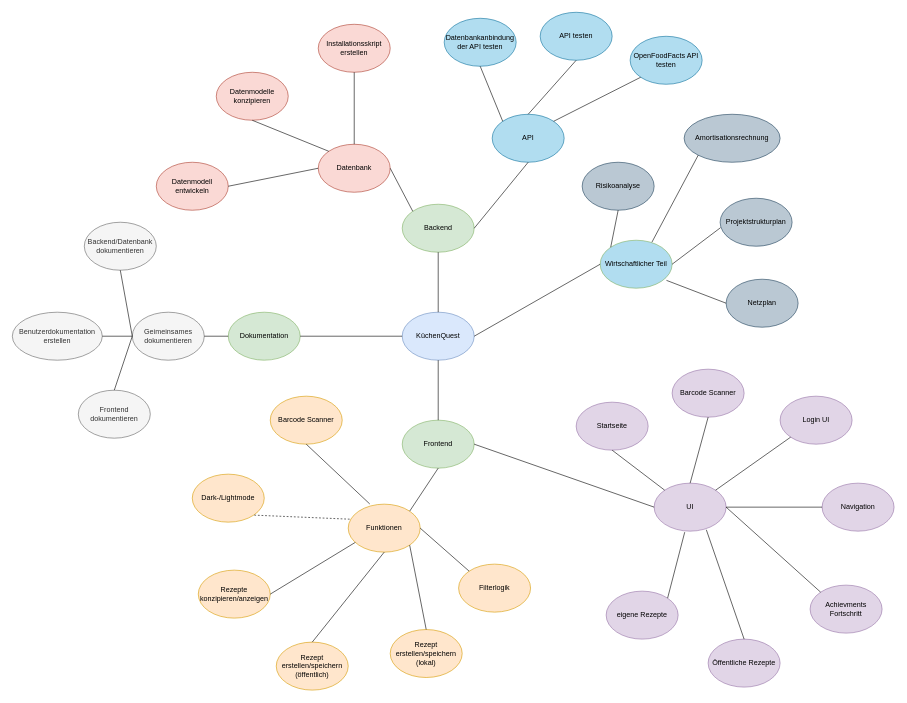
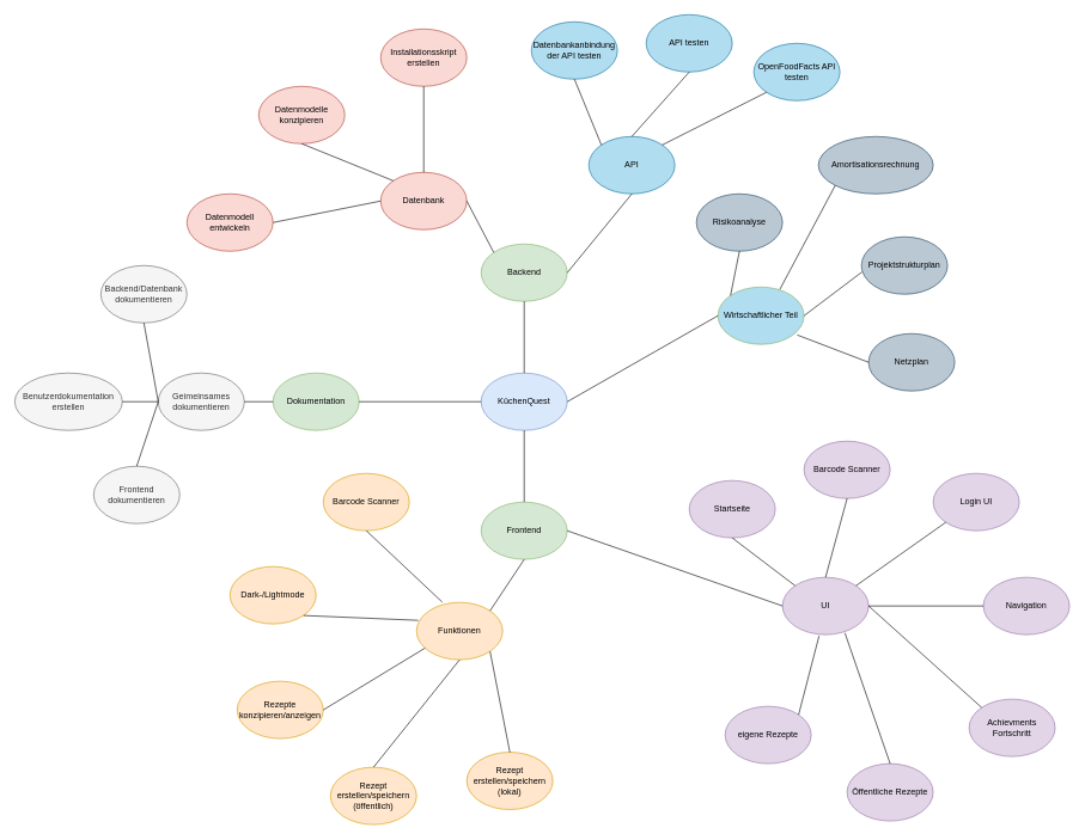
  <mxCell id="0" />
  <mxCell id="1" parent="0" />
  <mxCell id="2" value="KüchenQuest" style="ellipse;whiteSpace=wrap;html=1;fillColor=#dae8fc;strokeColor=#6c8ebf;" vertex="1" parent="1"><mxGeometry x="670" y="520" width="120" height="80" as="geometry" /></mxCell>
  <mxCell id="3" value="Backend" style="ellipse;whiteSpace=wrap;html=1;fillColor=#d5e8d4;strokeColor=#82b366;" vertex="1" parent="1"><mxGeometry x="670" y="340" width="120" height="80" as="geometry" /></mxCell>
  <mxCell id="4" value="Frontend" style="ellipse;whiteSpace=wrap;html=1;fillColor=#d5e8d4;strokeColor=#82b366;" vertex="1" parent="1"><mxGeometry x="670" y="700" width="120" height="80" as="geometry" /></mxCell>
  <mxCell id="5" value="" style="endArrow=none;html=1;rounded=0;entryX=0.5;entryY=1;entryDx=0;entryDy=0;exitX=0.5;exitY=0;exitDx=0;exitDy=0;" edge="1" parent="1" source="2" target="3"><mxGeometry width="50" height="50" relative="1" as="geometry"><mxPoint x="730" y="250" as="sourcePoint" /><mxPoint x="780" y="200" as="targetPoint" /></mxGeometry></mxCell>
  <mxCell id="6" value="" style="endArrow=none;html=1;rounded=0;entryX=0.5;entryY=0;entryDx=0;entryDy=0;exitX=0.5;exitY=1;exitDx=0;exitDy=0;" edge="1" parent="1" source="2" target="4"><mxGeometry width="50" height="50" relative="1" as="geometry"><mxPoint x="730" y="250" as="sourcePoint" /><mxPoint x="780" y="200" as="targetPoint" /></mxGeometry></mxCell>
  <mxCell id="7" value="Datenmodelle&lt;div&gt;konzipieren&lt;/div&gt;" style="ellipse;whiteSpace=wrap;html=1;fillColor=#fad9d5;strokeColor=#ae4132;" vertex="1" parent="1"><mxGeometry x="360" y="120" width="120" height="80" as="geometry" /></mxCell>
  <mxCell id="8" value="Datenmodell&lt;div&gt;entwickeln&lt;/div&gt;" style="ellipse;whiteSpace=wrap;html=1;fillColor=#fad9d5;strokeColor=#ae4132;" vertex="1" parent="1"><mxGeometry x="260" y="270" width="120" height="80" as="geometry" /></mxCell>
  <mxCell id="9" value="Installationsskript&lt;div&gt;erstellen&lt;/div&gt;" style="ellipse;whiteSpace=wrap;html=1;fillColor=#fad9d5;strokeColor=#ae4132;" vertex="1" parent="1"><mxGeometry x="530" y="40" width="120" height="80" as="geometry" /></mxCell>
  <mxCell id="10" value="Datenbankanbindung&lt;div&gt;der API testen&lt;/div&gt;" style="ellipse;whiteSpace=wrap;html=1;fillColor=#b1ddf0;strokeColor=#10739e;" vertex="1" parent="1"><mxGeometry x="740" y="30" width="120" height="80" as="geometry" /></mxCell>
  <mxCell id="11" value="API testen" style="ellipse;whiteSpace=wrap;html=1;fillColor=#b1ddf0;strokeColor=#10739e;" vertex="1" parent="1"><mxGeometry x="900" y="20" width="120" height="80" as="geometry" /></mxCell>
  <mxCell id="12" value="Datenbank" style="ellipse;whiteSpace=wrap;html=1;fillColor=#fad9d5;strokeColor=#ae4132;" vertex="1" parent="1"><mxGeometry x="530" y="240" width="120" height="80" as="geometry" /></mxCell>
  <mxCell id="13" value="API" style="ellipse;whiteSpace=wrap;html=1;fillColor=#b1ddf0;strokeColor=#10739e;" vertex="1" parent="1"><mxGeometry x="820" y="190" width="120" height="80" as="geometry" /></mxCell>
  <mxCell id="14" value="" style="endArrow=none;html=1;rounded=0;entryX=0.5;entryY=1;entryDx=0;entryDy=0;exitX=1;exitY=0.5;exitDx=0;exitDy=0;" edge="1" parent="1" source="3" target="13"><mxGeometry width="50" height="50" relative="1" as="geometry"><mxPoint x="480" y="190" as="sourcePoint" /><mxPoint x="530" y="140" as="targetPoint" /></mxGeometry></mxCell>
  <mxCell id="15" value="" style="endArrow=none;html=1;rounded=0;entryX=0.5;entryY=1;entryDx=0;entryDy=0;exitX=0.5;exitY=0;exitDx=0;exitDy=0;" edge="1" parent="1" source="13" target="11"><mxGeometry width="50" height="50" relative="1" as="geometry"><mxPoint x="480" y="190" as="sourcePoint" /><mxPoint x="530" y="140" as="targetPoint" /></mxGeometry></mxCell>
  <mxCell id="16" value="" style="endArrow=none;html=1;rounded=0;entryX=0.5;entryY=1;entryDx=0;entryDy=0;exitX=0;exitY=0;exitDx=0;exitDy=0;" edge="1" parent="1" source="13" target="10"><mxGeometry width="50" height="50" relative="1" as="geometry"><mxPoint x="480" y="190" as="sourcePoint" /><mxPoint x="530" y="140" as="targetPoint" /></mxGeometry></mxCell>
  <mxCell id="17" value="" style="endArrow=none;html=1;rounded=0;exitX=1;exitY=0.5;exitDx=0;exitDy=0;entryX=0;entryY=0;entryDx=0;entryDy=0;" edge="1" parent="1" source="12" target="3"><mxGeometry width="50" height="50" relative="1" as="geometry"><mxPoint x="480" y="190" as="sourcePoint" /><mxPoint x="530" y="140" as="targetPoint" /></mxGeometry></mxCell>
  <mxCell id="18" value="" style="endArrow=none;html=1;rounded=0;entryX=0.5;entryY=1;entryDx=0;entryDy=0;exitX=0.5;exitY=0;exitDx=0;exitDy=0;" edge="1" parent="1" source="12" target="9"><mxGeometry width="50" height="50" relative="1" as="geometry"><mxPoint x="480" y="190" as="sourcePoint" /><mxPoint x="530" y="140" as="targetPoint" /></mxGeometry></mxCell>
  <mxCell id="19" value="" style="endArrow=none;html=1;rounded=0;exitX=0.5;exitY=1;exitDx=0;exitDy=0;entryX=0;entryY=0;entryDx=0;entryDy=0;" edge="1" parent="1" source="7" target="12"><mxGeometry width="50" height="50" relative="1" as="geometry"><mxPoint x="480" y="190" as="sourcePoint" /><mxPoint x="530" y="140" as="targetPoint" /></mxGeometry></mxCell>
  <mxCell id="20" value="" style="endArrow=none;html=1;rounded=0;exitX=1;exitY=0.5;exitDx=0;exitDy=0;entryX=0;entryY=0.5;entryDx=0;entryDy=0;" edge="1" parent="1" source="8" target="12"><mxGeometry width="50" height="50" relative="1" as="geometry"><mxPoint x="480" y="190" as="sourcePoint" /><mxPoint x="530" y="140" as="targetPoint" /></mxGeometry></mxCell>
  <mxCell id="21" value="Login UI" style="ellipse;whiteSpace=wrap;html=1;fillColor=#e1d5e7;strokeColor=#9673a6;" vertex="1" parent="1"><mxGeometry x="1300" y="660" width="120" height="80" as="geometry" /></mxCell>
  <mxCell id="22" value="UI" style="ellipse;whiteSpace=wrap;html=1;fillColor=#e1d5e7;strokeColor=#9673a6;" vertex="1" parent="1"><mxGeometry x="1090" y="805" width="120" height="80" as="geometry" /></mxCell>
  <mxCell id="23" value="Funktionen" style="ellipse;whiteSpace=wrap;html=1;fillColor=#ffe6cc;strokeColor=#d79b00;" vertex="1" parent="1"><mxGeometry x="580" y="840" width="120" height="80" as="geometry" /></mxCell>
  <mxCell id="24" value="" style="endArrow=none;html=1;rounded=0;entryX=0;entryY=0.5;entryDx=0;entryDy=0;exitX=1;exitY=0.5;exitDx=0;exitDy=0;" edge="1" parent="1" source="4" target="22"><mxGeometry width="50" height="50" relative="1" as="geometry"><mxPoint x="1160" y="250" as="sourcePoint" /><mxPoint x="1210" y="200" as="targetPoint" /></mxGeometry></mxCell>
  <mxCell id="25" value="" style="endArrow=none;html=1;rounded=0;entryX=0.5;entryY=1;entryDx=0;entryDy=0;exitX=1;exitY=0;exitDx=0;exitDy=0;" edge="1" parent="1" source="23" target="4"><mxGeometry width="50" height="50" relative="1" as="geometry"><mxPoint x="1160" y="250" as="sourcePoint" /><mxPoint x="1210" y="200" as="targetPoint" /></mxGeometry></mxCell>
  <mxCell id="26" value="Startseite" style="ellipse;whiteSpace=wrap;html=1;fillColor=#e1d5e7;strokeColor=#9673a6;" vertex="1" parent="1"><mxGeometry x="960" y="670" width="120" height="80" as="geometry" /></mxCell>
  <mxCell id="27" value="eigene Rezepte" style="ellipse;whiteSpace=wrap;html=1;fillColor=#e1d5e7;strokeColor=#9673a6;" vertex="1" parent="1"><mxGeometry x="1010" y="985" width="120" height="80" as="geometry" /></mxCell>
  <mxCell id="28" value="Öffentliche Rezepte" style="ellipse;whiteSpace=wrap;html=1;fillColor=#e1d5e7;strokeColor=#9673a6;" vertex="1" parent="1"><mxGeometry x="1180" y="1065" width="120" height="80" as="geometry" /></mxCell>
  <mxCell id="29" value="Achievments&lt;div&gt;Fortschritt&lt;/div&gt;" style="ellipse;whiteSpace=wrap;html=1;fillColor=#e1d5e7;strokeColor=#9673a6;" vertex="1" parent="1"><mxGeometry x="1350" y="975" width="120" height="80" as="geometry" /></mxCell>
  <mxCell id="30" value="Dark-/Lightmode" style="ellipse;whiteSpace=wrap;html=1;fillColor=#ffe6cc;strokeColor=#d79b00;" vertex="1" parent="1"><mxGeometry x="320" y="790" width="120" height="80" as="geometry" /></mxCell>
  <mxCell id="31" value="" style="endArrow=none;html=1;rounded=0;entryX=0;entryY=1;entryDx=0;entryDy=0;exitX=1;exitY=0;exitDx=0;exitDy=0;" edge="1" parent="1" source="22" target="21"><mxGeometry width="50" height="50" relative="1" as="geometry"><mxPoint x="1230" y="345" as="sourcePoint" /><mxPoint x="1280" y="295" as="targetPoint" /></mxGeometry></mxCell>
  <mxCell id="32" value="" style="endArrow=none;html=1;rounded=0;entryX=0.5;entryY=1;entryDx=0;entryDy=0;exitX=0;exitY=0;exitDx=0;exitDy=0;" edge="1" parent="1" source="22" target="26"><mxGeometry width="50" height="50" relative="1" as="geometry"><mxPoint x="1230" y="345" as="sourcePoint" /><mxPoint x="1280" y="295" as="targetPoint" /></mxGeometry></mxCell>
  <mxCell id="33" value="" style="endArrow=none;html=1;rounded=0;entryX=0;entryY=0;entryDx=0;entryDy=0;exitX=1;exitY=0.5;exitDx=0;exitDy=0;" edge="1" parent="1" source="22" target="29"><mxGeometry width="50" height="50" relative="1" as="geometry"><mxPoint x="1230" y="345" as="sourcePoint" /><mxPoint x="1280" y="295" as="targetPoint" /></mxGeometry></mxCell>
  <mxCell id="34" value="" style="endArrow=none;html=1;rounded=0;entryX=0.5;entryY=0;entryDx=0;entryDy=0;exitX=0.725;exitY=0.971;exitDx=0;exitDy=0;exitPerimeter=0;" edge="1" parent="1" source="22" target="28"><mxGeometry width="50" height="50" relative="1" as="geometry"><mxPoint x="1230" y="345" as="sourcePoint" /><mxPoint x="1280" y="295" as="targetPoint" /></mxGeometry></mxCell>
  <mxCell id="35" value="" style="endArrow=none;html=1;rounded=0;entryX=1;entryY=0;entryDx=0;entryDy=0;exitX=0.425;exitY=1.021;exitDx=0;exitDy=0;exitPerimeter=0;" edge="1" parent="1" source="22" target="27"><mxGeometry width="50" height="50" relative="1" as="geometry"><mxPoint x="1230" y="345" as="sourcePoint" /><mxPoint x="1280" y="295" as="targetPoint" /></mxGeometry></mxCell>
  <mxCell id="36" value="Navigation" style="ellipse;whiteSpace=wrap;html=1;fillColor=#e1d5e7;strokeColor=#9673a6;" vertex="1" parent="1"><mxGeometry x="1370" y="805" width="120" height="80" as="geometry" /></mxCell>
  <mxCell id="37" value="" style="endArrow=none;html=1;rounded=0;exitX=0;exitY=0.5;exitDx=0;exitDy=0;entryX=1;entryY=0.5;entryDx=0;entryDy=0;" edge="1" parent="1" source="36" target="22"><mxGeometry width="50" height="50" relative="1" as="geometry"><mxPoint x="1260" y="395" as="sourcePoint" /><mxPoint x="1310" y="345" as="targetPoint" /></mxGeometry></mxCell>
  <mxCell id="38" value="Rezepte konzipieren/anzeigen" style="ellipse;whiteSpace=wrap;html=1;fillColor=#ffe6cc;strokeColor=#d79b00;" vertex="1" parent="1"><mxGeometry x="330" y="950" width="120" height="80" as="geometry" /></mxCell>
  <mxCell id="39" value="Rezept erstellen/speichern&lt;div&gt;(lokal)&lt;/div&gt;" style="ellipse;whiteSpace=wrap;html=1;fillColor=#ffe6cc;strokeColor=#d79b00;" vertex="1" parent="1"><mxGeometry x="650" y="1049" width="120" height="80" as="geometry" /></mxCell>
- <mxCell id="40" value="Filterlogik" style="ellipse;whiteSpace=wrap;html=1;fillColor=#ffe6cc;strokeColor=#d79b00;" vertex="1" parent="1"><mxGeometry x="764" y="940" width="120" height="80" as="geometry" /></mxCell>
- <mxCell id="41" value="" style="endArrow=none;html=1;rounded=0;entryX=1;entryY=1;entryDx=0;entryDy=0;exitX=0.019;exitY=0.313;exitDx=0;exitDy=0;exitPerimeter=0;dashed=1;" edge="1" parent="1" source="23" target="30"><mxGeometry width="50" height="50" relative="1" as="geometry"><mxPoint x="1140" y="300" as="sourcePoint" /><mxPoint x="1190" y="250" as="targetPoint" /></mxGeometry></mxCell>
- <mxCell id="42" value="" style="endArrow=none;html=1;rounded=0;entryX=0;entryY=0;entryDx=0;entryDy=0;exitX=1;exitY=0.5;exitDx=0;exitDy=0;" edge="1" parent="1" source="23" target="40"><mxGeometry width="50" height="50" relative="1" as="geometry"><mxPoint x="1140" y="300" as="sourcePoint" /><mxPoint x="1190" y="250" as="targetPoint" /></mxGeometry></mxCell>
+ <mxCell id="41" value="" style="endArrow=none;html=1;rounded=0;entryX=1;entryY=1;entryDx=0;entryDy=0;exitX=0.019;exitY=0.313;exitDx=0;exitDy=0;exitPerimeter=0;" edge="1" parent="1" source="23" target="30"><mxGeometry width="50" height="50" relative="1" as="geometry"><mxPoint x="1140" y="300" as="sourcePoint" /><mxPoint x="1190" y="250" as="targetPoint" /></mxGeometry></mxCell>
  <mxCell id="43" value="" style="endArrow=none;html=1;rounded=0;entryX=0.5;entryY=0;entryDx=0;entryDy=0;exitX=1;exitY=1;exitDx=0;exitDy=0;" edge="1" parent="1" source="23" target="39"><mxGeometry width="50" height="50" relative="1" as="geometry"><mxPoint x="1140" y="300" as="sourcePoint" /><mxPoint x="1190" y="250" as="targetPoint" /></mxGeometry></mxCell>
  <mxCell id="44" value="" style="endArrow=none;html=1;rounded=0;entryX=1;entryY=0.5;entryDx=0;entryDy=0;exitX=0.098;exitY=0.797;exitDx=0;exitDy=0;exitPerimeter=0;" edge="1" parent="1" source="23" target="38"><mxGeometry width="50" height="50" relative="1" as="geometry"><mxPoint x="1140" y="300" as="sourcePoint" /><mxPoint x="1190" y="250" as="targetPoint" /></mxGeometry></mxCell>
  <mxCell id="45" value="Rezept erstellen/speichern&lt;div&gt;(öffentlich)&lt;/div&gt;" style="ellipse;whiteSpace=wrap;html=1;fillColor=#ffe6cc;strokeColor=#d79b00;" vertex="1" parent="1"><mxGeometry x="460" y="1070" width="120" height="80" as="geometry" /></mxCell>
  <mxCell id="46" value="" style="endArrow=none;html=1;rounded=0;entryX=0.5;entryY=0;entryDx=0;entryDy=0;exitX=0.5;exitY=1;exitDx=0;exitDy=0;" edge="1" parent="1" source="23" target="45"><mxGeometry width="50" height="50" relative="1" as="geometry"><mxPoint x="1080" y="290" as="sourcePoint" /><mxPoint x="1130" y="240" as="targetPoint" /></mxGeometry></mxCell>
  <mxCell id="47" value="Barcode Scanner" style="ellipse;whiteSpace=wrap;html=1;fillColor=#ffe6cc;strokeColor=#d79b00;" vertex="1" parent="1"><mxGeometry x="450" y="660" width="120" height="80" as="geometry" /></mxCell>
  <mxCell id="48" value="Barcode Scanner" style="ellipse;whiteSpace=wrap;html=1;fillColor=#e1d5e7;strokeColor=#9673a6;" vertex="1" parent="1"><mxGeometry x="1120" y="615" width="120" height="80" as="geometry" /></mxCell>
  <mxCell id="49" value="" style="endArrow=none;html=1;rounded=0;exitX=0.5;exitY=1;exitDx=0;exitDy=0;entryX=0.299;entryY=-0.004;entryDx=0;entryDy=0;entryPerimeter=0;" edge="1" parent="1" source="47" target="23"><mxGeometry width="50" height="50" relative="1" as="geometry"><mxPoint x="840" y="610" as="sourcePoint" /><mxPoint x="890" y="560" as="targetPoint" /></mxGeometry></mxCell>
  <mxCell id="50" value="" style="endArrow=none;html=1;rounded=0;entryX=0.5;entryY=1;entryDx=0;entryDy=0;exitX=0.5;exitY=0;exitDx=0;exitDy=0;" edge="1" parent="1" source="22" target="48"><mxGeometry width="50" height="50" relative="1" as="geometry"><mxPoint x="1030" y="945" as="sourcePoint" /><mxPoint x="1080" y="895" as="targetPoint" /></mxGeometry></mxCell>
  <mxCell id="51" value="Dokumentation" style="ellipse;whiteSpace=wrap;html=1;fillColor=#d5e8d4;strokeColor=#82b366;" vertex="1" parent="1"><mxGeometry x="380" y="520" width="120" height="80" as="geometry" /></mxCell>
  <mxCell id="52" value="" style="endArrow=none;html=1;rounded=0;entryX=0;entryY=0.5;entryDx=0;entryDy=0;exitX=1;exitY=0.5;exitDx=0;exitDy=0;" edge="1" parent="1" source="51" target="2"><mxGeometry width="50" height="50" relative="1" as="geometry"><mxPoint x="630" y="630" as="sourcePoint" /><mxPoint x="680" y="580" as="targetPoint" /></mxGeometry></mxCell>
  <mxCell id="53" value="OpenFoodFacts API testen" style="ellipse;whiteSpace=wrap;html=1;fillColor=#b1ddf0;strokeColor=#10739e;" vertex="1" parent="1"><mxGeometry x="1050" y="60" width="120" height="80" as="geometry" /></mxCell>
  <mxCell id="54" value="" style="endArrow=none;html=1;rounded=0;entryX=0;entryY=1;entryDx=0;entryDy=0;exitX=1;exitY=0;exitDx=0;exitDy=0;" edge="1" parent="1" source="13" target="53"><mxGeometry width="50" height="50" relative="1" as="geometry"><mxPoint x="970" y="300" as="sourcePoint" /><mxPoint x="860" y="390" as="targetPoint" /></mxGeometry></mxCell>
  <mxCell id="55" value="Backend/Datenbank&lt;div&gt;dokumentieren&lt;/div&gt;" style="ellipse;whiteSpace=wrap;html=1;fillColor=#f5f5f5;fontColor=#333333;strokeColor=#666666;" vertex="1" parent="1"><mxGeometry x="140" y="370" width="120" height="80" as="geometry" /></mxCell>
  <mxCell id="56" value="Benutzerdokumentation&lt;div&gt;erstellen&lt;/div&gt;" style="ellipse;whiteSpace=wrap;html=1;fillColor=#f5f5f5;fontColor=#333333;strokeColor=#666666;" vertex="1" parent="1"><mxGeometry x="20" y="520" width="150" height="80" as="geometry" /></mxCell>
  <mxCell id="57" value="Frontend&lt;div&gt;dokumentieren&lt;/div&gt;" style="ellipse;whiteSpace=wrap;html=1;fillColor=#f5f5f5;fontColor=#333333;strokeColor=#666666;" vertex="1" parent="1"><mxGeometry x="130" y="650" width="120" height="80" as="geometry" /></mxCell>
  <mxCell id="58" value="Geimeinsames&lt;div&gt;dokumentieren&lt;/div&gt;" style="ellipse;whiteSpace=wrap;html=1;fillColor=#f5f5f5;fontColor=#333333;strokeColor=#666666;" vertex="1" parent="1"><mxGeometry x="220" y="520" width="120" height="80" as="geometry" /></mxCell>
  <mxCell id="59" value="" style="endArrow=none;html=1;rounded=0;entryX=0.5;entryY=1;entryDx=0;entryDy=0;exitX=0;exitY=0.5;exitDx=0;exitDy=0;" edge="1" parent="1" source="58" target="55"><mxGeometry width="50" height="50" relative="1" as="geometry"><mxPoint x="530" y="550" as="sourcePoint" /><mxPoint x="580" y="500" as="targetPoint" /></mxGeometry></mxCell>
  <mxCell id="60" value="" style="endArrow=none;html=1;rounded=0;entryX=1;entryY=0.5;entryDx=0;entryDy=0;" edge="1" parent="1" target="56"><mxGeometry width="50" height="50" relative="1" as="geometry"><mxPoint x="220" y="560" as="sourcePoint" /><mxPoint x="580" y="500" as="targetPoint" /></mxGeometry></mxCell>
  <mxCell id="61" value="" style="endArrow=none;html=1;rounded=0;entryX=0.5;entryY=0;entryDx=0;entryDy=0;exitX=0;exitY=0.5;exitDx=0;exitDy=0;" edge="1" parent="1" source="58" target="57"><mxGeometry width="50" height="50" relative="1" as="geometry"><mxPoint x="530" y="550" as="sourcePoint" /><mxPoint x="580" y="500" as="targetPoint" /></mxGeometry></mxCell>
  <mxCell id="62" value="" style="endArrow=none;html=1;rounded=0;entryX=1;entryY=0.5;entryDx=0;entryDy=0;" edge="1" parent="1" target="58"><mxGeometry width="50" height="50" relative="1" as="geometry"><mxPoint x="380" y="560" as="sourcePoint" /><mxPoint x="580" y="500" as="targetPoint" /></mxGeometry></mxCell>
  <mxCell id="63" value="Wirtschaftlicher Teil" style="ellipse;whiteSpace=wrap;html=1;fillColor=#b1ddf0;strokeColor=#82b366;" vertex="1" parent="1"><mxGeometry x="1000" y="400" width="120" height="80" as="geometry" /></mxCell>
  <mxCell id="64" value="" style="endArrow=none;html=1;rounded=0;entryX=0;entryY=0.5;entryDx=0;entryDy=0;exitX=1;exitY=0.5;exitDx=0;exitDy=0;" edge="1" parent="1" source="2" target="63"><mxGeometry width="50" height="50" relative="1" as="geometry"><mxPoint x="920" y="560" as="sourcePoint" /><mxPoint x="970" y="510" as="targetPoint" /></mxGeometry></mxCell>
  <mxCell id="65" value="Risikoanalyse" style="ellipse;whiteSpace=wrap;html=1;fillColor=#bac8d3;strokeColor=#23445d;" vertex="1" parent="1"><mxGeometry x="970" y="270" width="120" height="80" as="geometry" /></mxCell>
  <mxCell id="66" value="Projektstrukturplan" style="ellipse;whiteSpace=wrap;html=1;fillColor=#bac8d3;strokeColor=#23445d;" vertex="1" parent="1"><mxGeometry x="1200" y="330" width="120" height="80" as="geometry" /></mxCell>
  <mxCell id="67" value="Netzplan" style="ellipse;whiteSpace=wrap;html=1;fillColor=#bac8d3;strokeColor=#23445d;" vertex="1" parent="1"><mxGeometry x="1210" y="465" width="120" height="80" as="geometry" /></mxCell>
  <mxCell id="68" value="Amortisationsrechnung" style="ellipse;whiteSpace=wrap;html=1;fillColor=#bac8d3;strokeColor=#23445d;" vertex="1" parent="1"><mxGeometry x="1140" y="190" width="160" height="80" as="geometry" /></mxCell>
  <mxCell id="69" value="" style="endArrow=none;html=1;rounded=0;entryX=0.5;entryY=1;entryDx=0;entryDy=0;exitX=0;exitY=0;exitDx=0;exitDy=0;" edge="1" parent="1" source="63" target="65"><mxGeometry width="50" height="50" relative="1" as="geometry"><mxPoint x="1080" y="500" as="sourcePoint" /><mxPoint x="1130" y="450" as="targetPoint" /></mxGeometry></mxCell>
  <mxCell id="70" value="" style="endArrow=none;html=1;rounded=0;entryX=0;entryY=1;entryDx=0;entryDy=0;exitX=0.719;exitY=0.041;exitDx=0;exitDy=0;exitPerimeter=0;" edge="1" parent="1" source="63" target="68"><mxGeometry width="50" height="50" relative="1" as="geometry"><mxPoint x="1080" y="500" as="sourcePoint" /><mxPoint x="1130" y="450" as="targetPoint" /></mxGeometry></mxCell>
  <mxCell id="71" value="" style="endArrow=none;html=1;rounded=0;entryX=0.006;entryY=0.613;entryDx=0;entryDy=0;entryPerimeter=0;exitX=1;exitY=0.5;exitDx=0;exitDy=0;" edge="1" parent="1" source="63" target="66"><mxGeometry width="50" height="50" relative="1" as="geometry"><mxPoint x="1080" y="500" as="sourcePoint" /><mxPoint x="1130" y="450" as="targetPoint" /></mxGeometry></mxCell>
  <mxCell id="72" value="" style="endArrow=none;html=1;rounded=0;entryX=0;entryY=0.5;entryDx=0;entryDy=0;exitX=0.921;exitY=0.836;exitDx=0;exitDy=0;exitPerimeter=0;" edge="1" parent="1" source="63" target="67"><mxGeometry width="50" height="50" relative="1" as="geometry"><mxPoint x="1080" y="500" as="sourcePoint" /><mxPoint x="1130" y="450" as="targetPoint" /></mxGeometry></mxCell>
